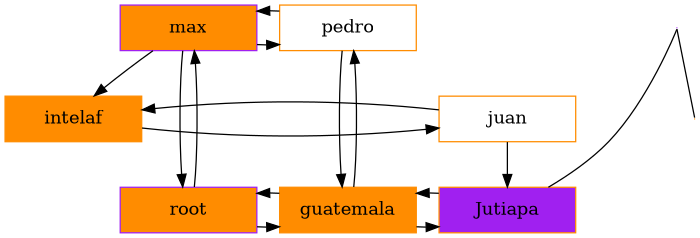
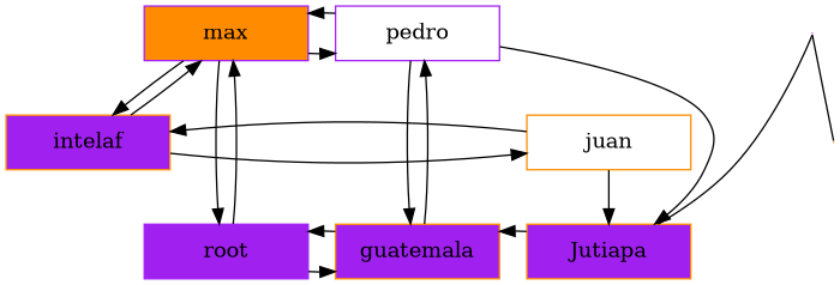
  digraph {
    node [color=darkorange group=1 shape=box style=filled]
    n1 [color=purple fillcolor=darkorange label=max width=1.5]
-   n2 [group=2 label=pedro width=1.5 style=""]
+   n2 [color=purple group=2 label=pedro width=1.5 style=""]
    e0 [color=purple shape=point width=0 group="" style=""]
-   n4 [label=intelaf width=1.5]
+   n4 [label=intelaf width=1.5 fillcolor=purple]
    n5 [group=3 label=juan width=1.5 style=""]
    e1 [shape=point width=0 group="" style=""]
-   n7 [color=purple label=root width=1.5 fillcolor=darkorange]
-   n8 [group=2 label=guatemala width=1.5]
+   n7 [color=purple label=root width=1.5]
+   n8 [group=2 label=guatemala width=1.5 fillcolor=purple]
    n9 [fillcolor=purple group=3 label=Jutiapa width=1.5]
    subgraph sub_1 {
      rank=same
      n1
      n2
    }
    subgraph sub_2 {
      rank=same
      n1
      e0
    }
    subgraph sub_3 {
      rank=same
      n4
      n5
    }
    subgraph sub_4 {
      rank=same
      n4
      e1
    }
    subgraph sub_5 {
      rank=same
      n7
      n8
      n9
    }
    n1 -> n2
    n1 -> n4
    n1 -> n7
    n2 -> n1
    n2 -> n8
    e0 -> e1 [dir=none]
+   n4 -> n1
    n4 -> n5
    n5 -> n4
    n5 -> n9
    n7 -> n1
    n7 -> n8
    n8 -> n2
    n8 -> n7
-   n8 -> n9
+   n2 -> n9
    n9 -> e0 [dir=none]
    n9 -> n8
  }
